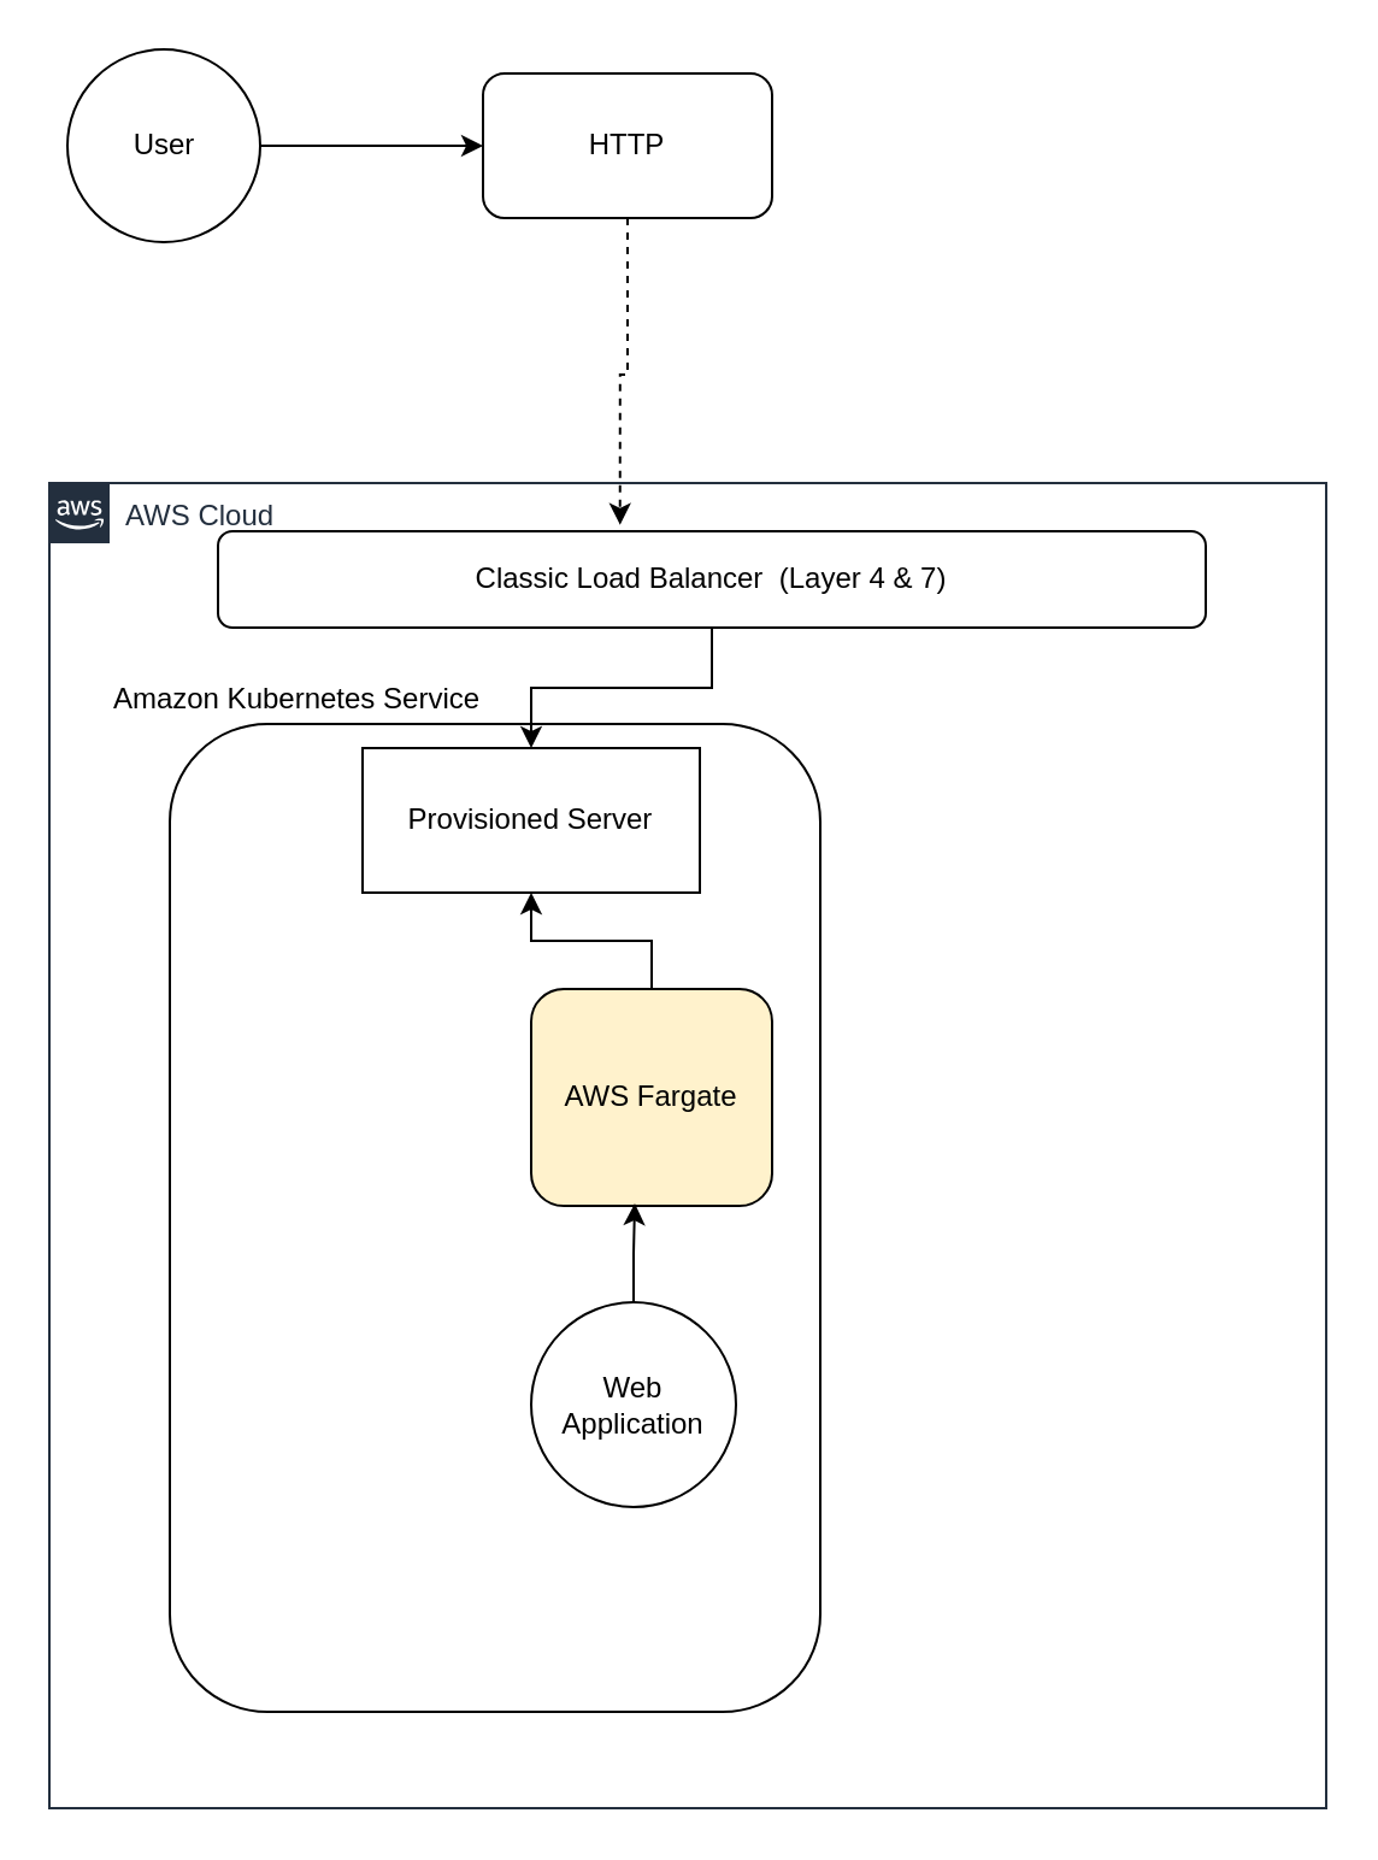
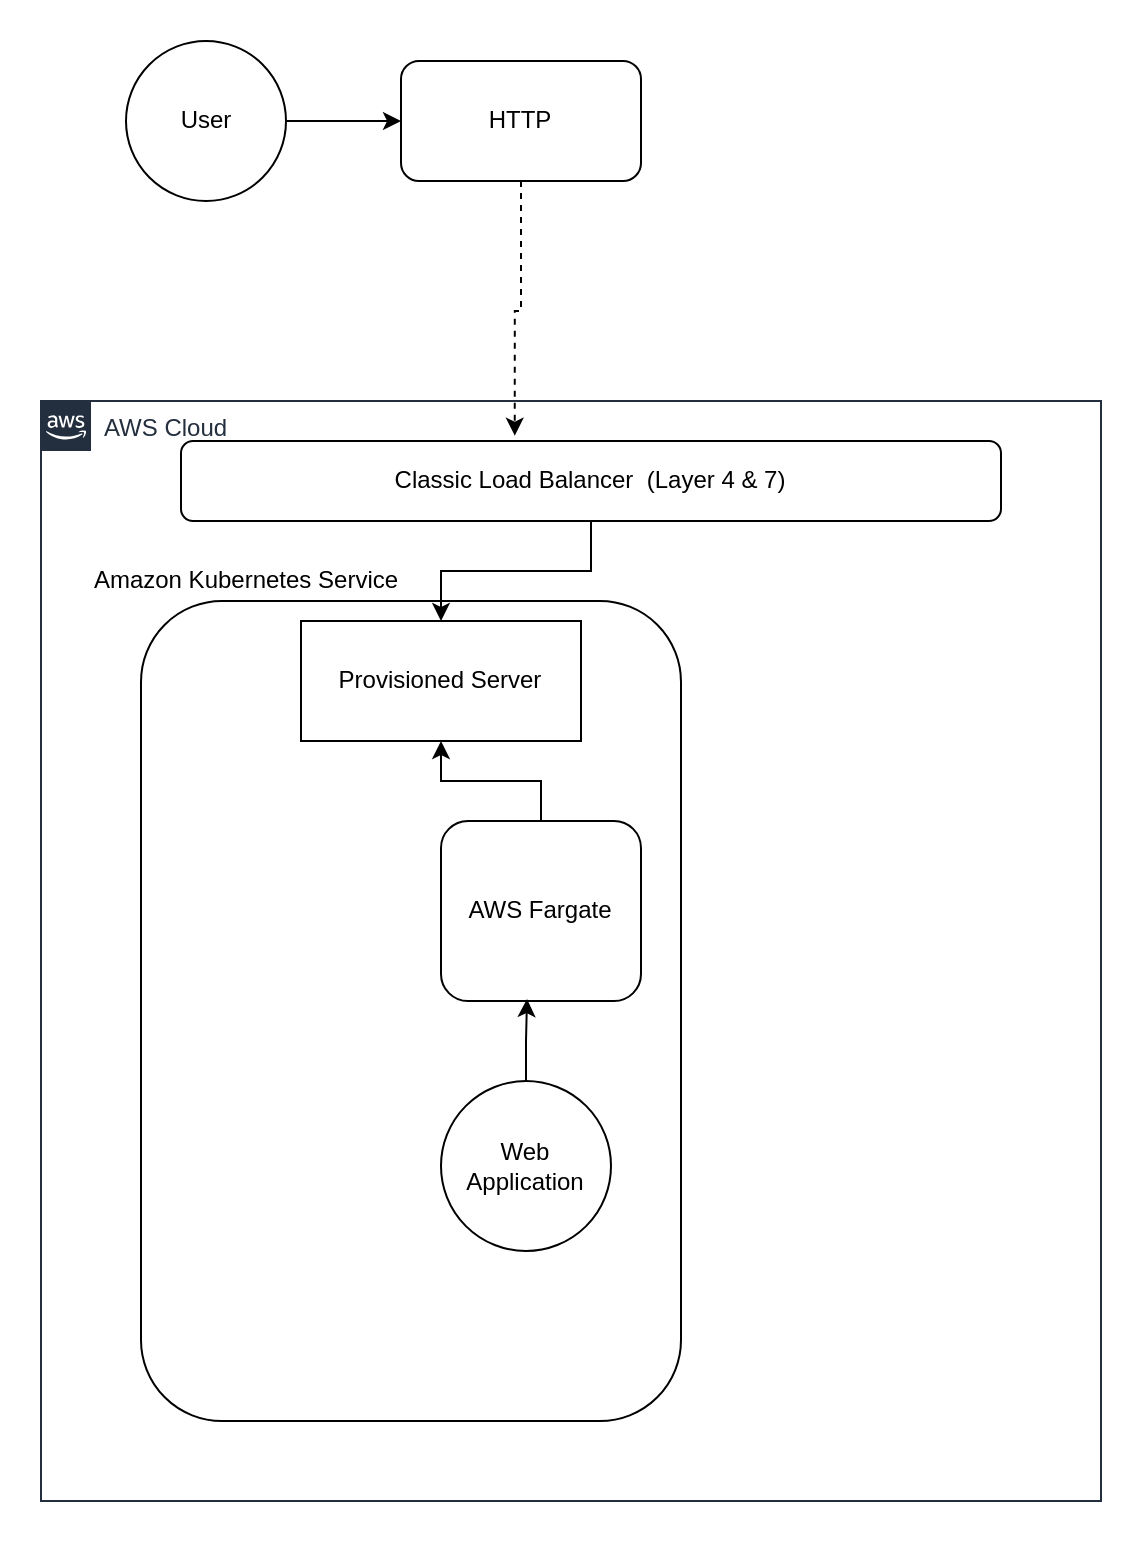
  <mxCell id="0" />
  <mxCell id="1" parent="0" />
  <mxCell id="2" value="AWS Cloud" style="points=[[0,0],[0.25,0],[0.5,0],[0.75,0],[1,0],[1,0.25],[1,0.5],[1,0.75],[1,1],[0.75,1],[0.5,1],[0.25,1],[0,1],[0,0.75],[0,0.5],[0,0.25]];outlineConnect=0;gradientColor=none;html=1;whiteSpace=wrap;fontSize=12;fontStyle=0;shape=mxgraph.aws4.group;grIcon=mxgraph.aws4.group_aws_cloud_alt;strokeColor=#232F3E;fillColor=none;verticalAlign=top;align=left;spacingLeft=30;fontColor=#232F3E;dashed=0;labelBackgroundColor=#ffffff;" vertex="1" parent="1"><mxGeometry x="20" y="200" width="530" height="550" as="geometry" /></mxCell>
  <mxCell id="3" value="" style="rounded=1;whiteSpace=wrap;html=1;align=left;" vertex="1" parent="1"><mxGeometry x="70" y="300" width="270" height="410" as="geometry" /></mxCell>
  <mxCell id="4" style="edgeStyle=orthogonalEdgeStyle;rounded=0;orthogonalLoop=1;jettySize=auto;html=1;" edge="1" parent="1" source="5" target="15"><mxGeometry relative="1" as="geometry" /></mxCell>
- <mxCell id="5" value="AWS Fargate" style="rounded=1;whiteSpace=wrap;html=1;fillColor=#fff2cc;" vertex="1" parent="1"><mxGeometry x="220" y="410" width="100" height="90" as="geometry" /></mxCell>
+ <mxCell id="5" value="AWS Fargate" style="rounded=1;whiteSpace=wrap;html=1;" vertex="1" parent="1"><mxGeometry x="220" y="410" width="100" height="90" as="geometry" /></mxCell>
  <mxCell id="6" value="Amazon Kubernetes Service" style="text;html=1;strokeColor=none;fillColor=none;align=center;verticalAlign=middle;whiteSpace=wrap;rounded=0;" vertex="1" parent="1"><mxGeometry x="27.5" y="280" width="190" height="20" as="geometry" /></mxCell>
  <mxCell id="7" style="edgeStyle=orthogonalEdgeStyle;rounded=0;orthogonalLoop=1;jettySize=auto;html=1;" edge="1" parent="1" source="8" target="15"><mxGeometry relative="1" as="geometry" /></mxCell>
  <mxCell id="8" value="Classic Load Balancer &amp;nbsp;(Layer 4 &amp;amp; 7)" style="rounded=1;whiteSpace=wrap;html=1;" vertex="1" parent="1"><mxGeometry x="90" y="220" width="410" height="40" as="geometry" /></mxCell>
  <mxCell id="9" style="edgeStyle=orthogonalEdgeStyle;rounded=0;orthogonalLoop=1;jettySize=auto;html=1;exitX=0.5;exitY=0;exitDx=0;exitDy=0;entryX=0.43;entryY=0.989;entryDx=0;entryDy=0;entryPerimeter=0;" edge="1" parent="1" source="10" target="5"><mxGeometry relative="1" as="geometry" /></mxCell>
  <mxCell id="10" value="Web Application" style="ellipse;whiteSpace=wrap;html=1;aspect=fixed;" vertex="1" parent="1"><mxGeometry x="220" y="540" width="85" height="85" as="geometry" /></mxCell>
  <mxCell id="11" style="edgeStyle=orthogonalEdgeStyle;rounded=0;orthogonalLoop=1;jettySize=auto;html=1;exitX=1;exitY=0.5;exitDx=0;exitDy=0;" edge="1" parent="1" source="12" target="13"><mxGeometry relative="1" as="geometry" /></mxCell>
- <mxCell id="12" value="User" style="ellipse;whiteSpace=wrap;html=1;aspect=fixed;" vertex="1" parent="1"><mxGeometry x="27.5" y="20" width="80" height="80" as="geometry" /></mxCell>
+ <mxCell id="12" value="User" style="ellipse;whiteSpace=wrap;html=1;aspect=fixed;" vertex="1" parent="1"><mxGeometry x="62.5" y="20" width="80" height="80" as="geometry" /></mxCell>
  <mxCell id="13" value="HTTP" style="rounded=1;whiteSpace=wrap;html=1;" vertex="1" parent="1"><mxGeometry x="200" y="30" width="120" height="60" as="geometry" /></mxCell>
  <mxCell id="14" style="edgeStyle=orthogonalEdgeStyle;rounded=0;orthogonalLoop=1;jettySize=auto;html=1;exitX=0.5;exitY=1;exitDx=0;exitDy=0;entryX=0.407;entryY=-0.067;entryDx=0;entryDy=0;entryPerimeter=0;dashed=1;" edge="1" parent="1" source="13" target="8"><mxGeometry relative="1" as="geometry" /></mxCell>
  <mxCell id="15" value="Provisioned Server" style="rounded=1;whiteSpace=wrap;html=1;arcSize=0;" vertex="1" parent="1"><mxGeometry x="150" y="310" width="140" height="60" as="geometry" /></mxCell>
